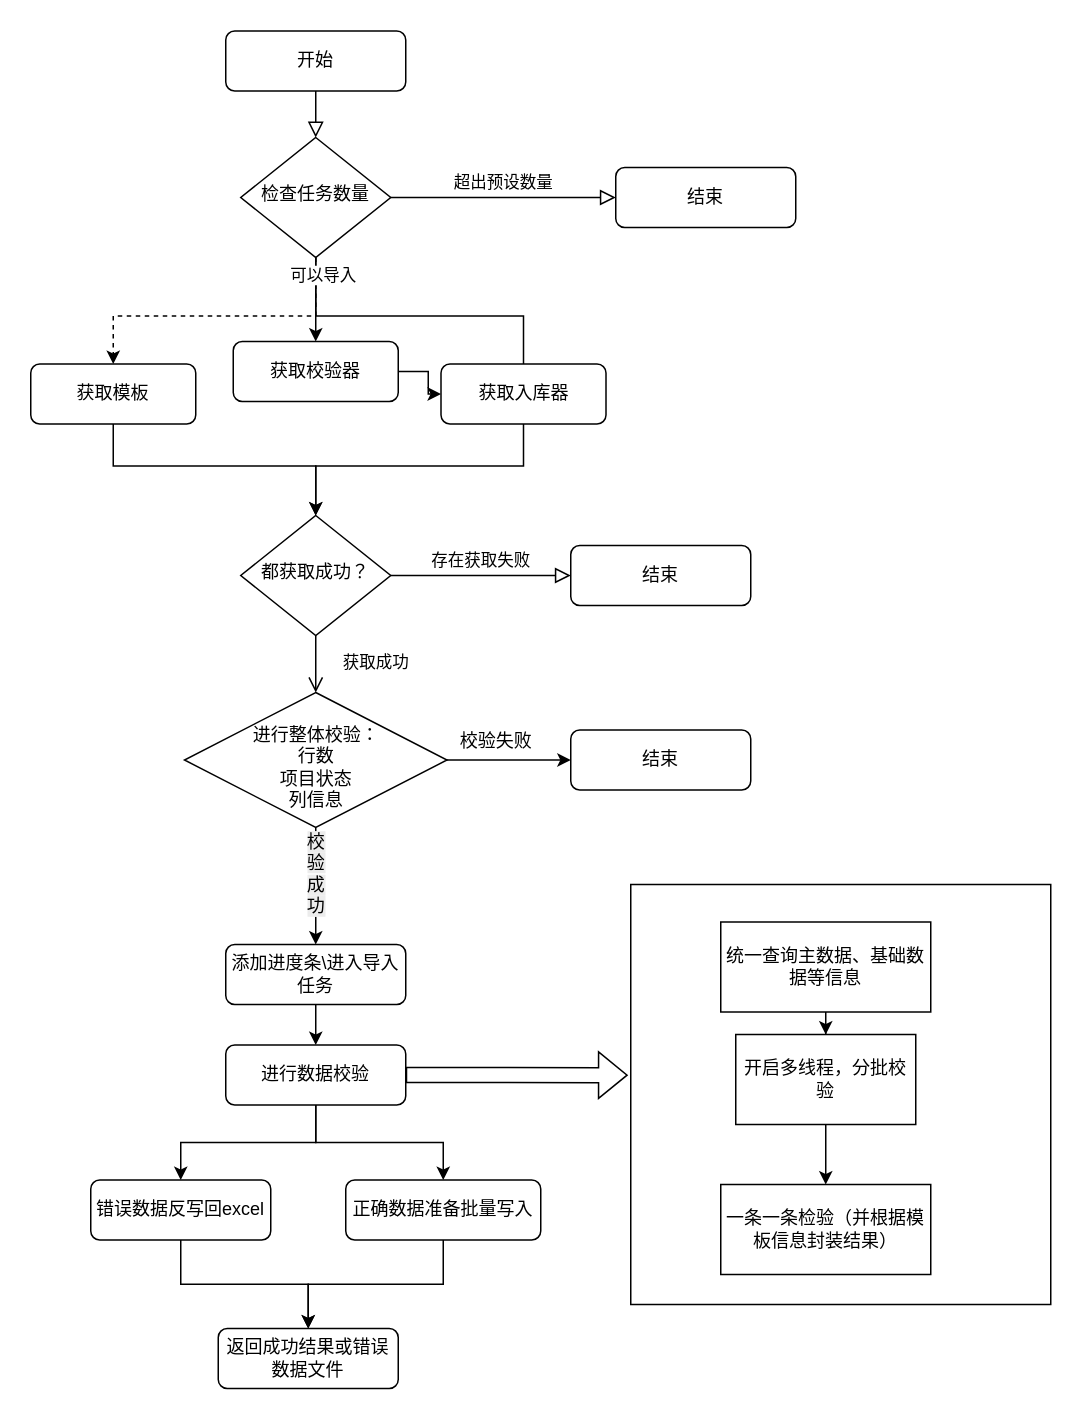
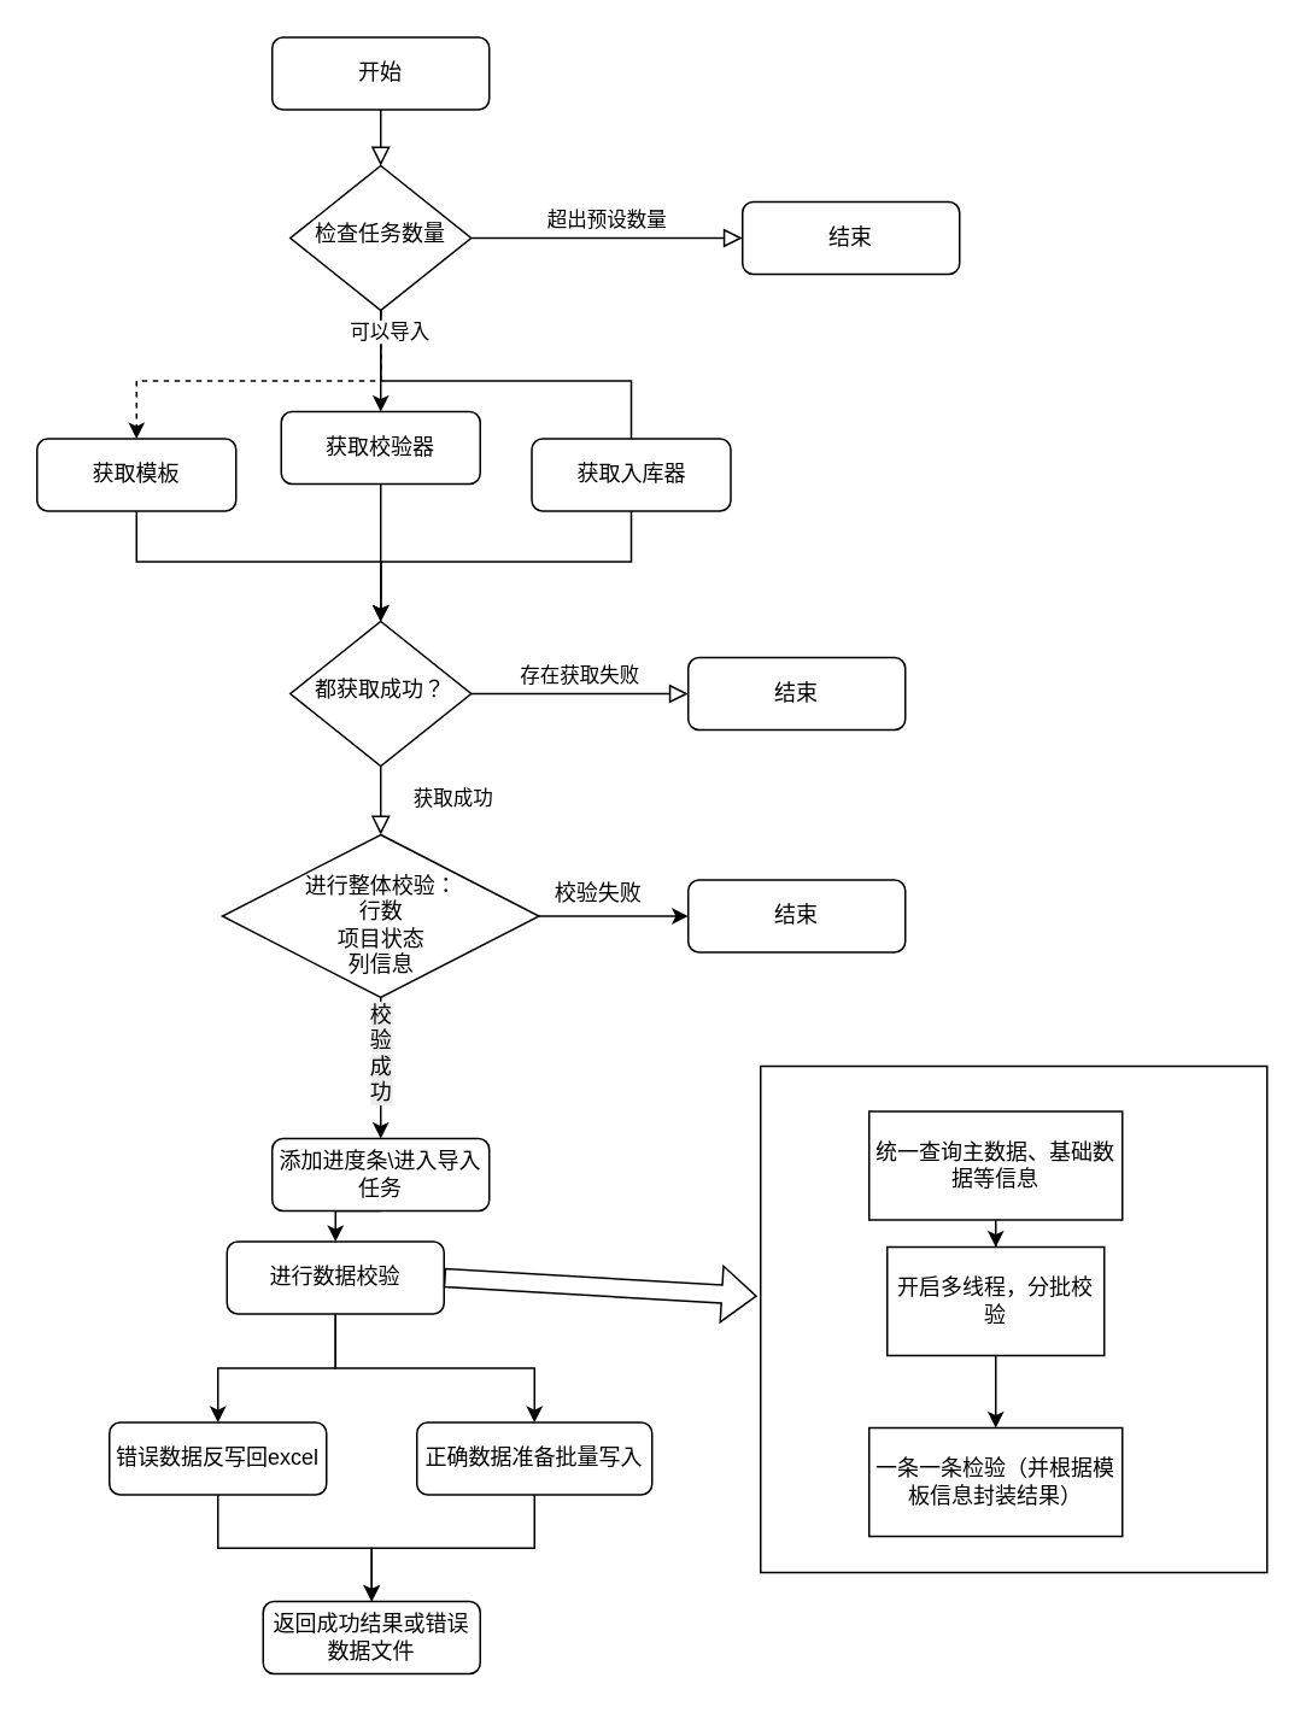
  <mxCell id="0" />
  <mxCell id="1" parent="0" />
  <mxCell id="2" value="" style="rounded=0;html=1;jettySize=auto;orthogonalLoop=1;fontSize=11;endArrow=block;endFill=0;endSize=8;strokeWidth=1;shadow=0;labelBackgroundColor=none;edgeStyle=orthogonalEdgeStyle;" parent="1" source="3" target="9" edge="1"><mxGeometry relative="1" as="geometry" /></mxCell>
  <mxCell id="3" value="开始" style="rounded=1;whiteSpace=wrap;html=1;fontSize=12;glass=0;strokeWidth=1;shadow=0;" parent="1" vertex="1"><mxGeometry x="150" y="20" width="120" height="40" as="geometry" /></mxCell>
  <mxCell id="4" value="超出预设数量" style="edgeStyle=orthogonalEdgeStyle;rounded=0;html=1;jettySize=auto;orthogonalLoop=1;fontSize=11;endArrow=block;endFill=0;endSize=8;strokeWidth=1;shadow=0;labelBackgroundColor=none;" parent="1" source="9" target="10" edge="1"><mxGeometry y="10" relative="1" as="geometry"><mxPoint as="offset" /></mxGeometry></mxCell>
  <mxCell id="5" style="edgeStyle=orthogonalEdgeStyle;rounded=0;orthogonalLoop=1;jettySize=auto;html=1;exitX=0.5;exitY=1;exitDx=0;exitDy=0;entryX=0.5;entryY=0;entryDx=0;entryDy=0;" edge="1" parent="1" source="9" target="18"><mxGeometry relative="1" as="geometry" /></mxCell>
  <mxCell id="6" style="edgeStyle=orthogonalEdgeStyle;rounded=0;orthogonalLoop=1;jettySize=auto;html=1;dashed=1;" edge="1" parent="1" source="9" target="16"><mxGeometry relative="1" as="geometry"><Array as="points"><mxPoint x="210" y="210" /><mxPoint x="75" y="210" /></Array></mxGeometry></mxCell>
  <mxCell id="7" style="edgeStyle=orthogonalEdgeStyle;rounded=0;orthogonalLoop=1;jettySize=auto;html=1;entryX=0.5;entryY=0;entryDx=0;entryDy=0;endArrow=none;" edge="1" parent="1" source="9" target="20"><mxGeometry relative="1" as="geometry"><Array as="points"><mxPoint x="210" y="210" /><mxPoint x="349" y="210" /></Array></mxGeometry></mxCell>
  <mxCell id="8" value="可以导入" style="edgeLabel;html=1;align=center;verticalAlign=middle;resizable=0;points=[];" vertex="1" connectable="0" parent="7"><mxGeometry x="-0.899" y="4" relative="1" as="geometry"><mxPoint as="offset" /></mxGeometry></mxCell>
  <mxCell id="9" value="检查任务数量" style="rhombus;whiteSpace=wrap;html=1;shadow=0;fontFamily=Helvetica;fontSize=12;align=center;strokeWidth=1;spacing=6;spacingTop=-4;" parent="1" vertex="1"><mxGeometry x="160" y="91" width="100" height="80" as="geometry" /></mxCell>
  <mxCell id="10" value="结束" style="rounded=1;whiteSpace=wrap;html=1;fontSize=12;glass=0;strokeWidth=1;shadow=0;" parent="1" vertex="1"><mxGeometry x="410" y="111" width="120" height="40" as="geometry" /></mxCell>
- <mxCell id="11" value="获取成功" style="rounded=0;html=1;jettySize=auto;orthogonalLoop=1;fontSize=11;endArrow=open;endFill=0;endSize=8;strokeWidth=1;shadow=0;labelBackgroundColor=none;edgeStyle=orthogonalEdgeStyle;entryX=0.5;entryY=0;entryDx=0;entryDy=0;" parent="1" source="13" target="24" edge="1"><mxGeometry x="0.059" y="40" relative="1" as="geometry"><mxPoint as="offset" /><mxPoint x="210" y="620" as="targetPoint" /><Array as="points" /></mxGeometry></mxCell>
+ <mxCell id="11" value="获取成功" style="rounded=0;html=1;jettySize=auto;orthogonalLoop=1;fontSize=11;endArrow=block;endFill=0;endSize=8;strokeWidth=1;shadow=0;labelBackgroundColor=none;edgeStyle=orthogonalEdgeStyle;entryX=0.5;entryY=0;entryDx=0;entryDy=0;" parent="1" source="13" target="24" edge="1"><mxGeometry x="0.059" y="40" relative="1" as="geometry"><mxPoint as="offset" /><mxPoint x="210" y="620" as="targetPoint" /><Array as="points" /></mxGeometry></mxCell>
  <mxCell id="12" value="存在获取失败" style="edgeStyle=orthogonalEdgeStyle;rounded=0;html=1;jettySize=auto;orthogonalLoop=1;fontSize=11;endArrow=block;endFill=0;endSize=8;strokeWidth=1;shadow=0;labelBackgroundColor=none;" parent="1" source="13" target="14" edge="1"><mxGeometry y="10" relative="1" as="geometry"><mxPoint as="offset" /></mxGeometry></mxCell>
  <mxCell id="13" value="都获取成功？" style="rhombus;whiteSpace=wrap;html=1;shadow=0;fontFamily=Helvetica;fontSize=12;align=center;strokeWidth=1;spacing=6;spacingTop=-4;" parent="1" vertex="1"><mxGeometry x="160" y="343" width="100" height="80" as="geometry" /></mxCell>
  <mxCell id="14" value="结束" style="rounded=1;whiteSpace=wrap;html=1;fontSize=12;glass=0;strokeWidth=1;shadow=0;" parent="1" vertex="1"><mxGeometry x="380" y="363" width="120" height="40" as="geometry" /></mxCell>
  <mxCell id="15" style="edgeStyle=orthogonalEdgeStyle;rounded=0;orthogonalLoop=1;jettySize=auto;html=1;exitX=0.5;exitY=1;exitDx=0;exitDy=0;entryX=0.5;entryY=0;entryDx=0;entryDy=0;" edge="1" parent="1" source="16" target="13"><mxGeometry relative="1" as="geometry"><Array as="points"><mxPoint x="75" y="310" /><mxPoint x="210" y="310" /></Array></mxGeometry></mxCell>
  <mxCell id="16" value="获取模板" style="rounded=1;whiteSpace=wrap;html=1;" vertex="1" parent="1"><mxGeometry x="20" y="242" width="110" height="40" as="geometry" /></mxCell>
- <mxCell id="17" style="edgeStyle=orthogonalEdgeStyle;rounded=0;orthogonalLoop=1;jettySize=auto;html=1;" edge="1" parent="1" source="18" target="20"><mxGeometry relative="1" as="geometry" /></mxCell>
+ <mxCell id="17" style="edgeStyle=orthogonalEdgeStyle;rounded=0;orthogonalLoop=1;jettySize=auto;html=1;entryX=0.5;entryY=0;entryDx=0;entryDy=0;" edge="1" parent="1" source="18" target="13"><mxGeometry relative="1" as="geometry" /></mxCell>
  <mxCell id="18" value="获取校验器" style="rounded=1;whiteSpace=wrap;html=1;" vertex="1" parent="1"><mxGeometry x="155" y="227" width="110" height="40" as="geometry" /></mxCell>
  <mxCell id="19" style="edgeStyle=orthogonalEdgeStyle;rounded=0;orthogonalLoop=1;jettySize=auto;html=1;exitX=0.5;exitY=1;exitDx=0;exitDy=0;entryX=0.5;entryY=0;entryDx=0;entryDy=0;" edge="1" parent="1" source="20" target="13"><mxGeometry relative="1" as="geometry"><Array as="points"><mxPoint x="349" y="310" /><mxPoint x="210" y="310" /></Array></mxGeometry></mxCell>
  <mxCell id="20" value="获取入库器" style="rounded=1;whiteSpace=wrap;html=1;" vertex="1" parent="1"><mxGeometry x="293.5" y="242" width="110" height="40" as="geometry" /></mxCell>
  <mxCell id="21" style="edgeStyle=orthogonalEdgeStyle;rounded=0;orthogonalLoop=1;jettySize=auto;html=1;exitX=1;exitY=0.5;exitDx=0;exitDy=0;entryX=0;entryY=0.5;entryDx=0;entryDy=0;" edge="1" parent="1" source="24" target="25"><mxGeometry relative="1" as="geometry" /></mxCell>
  <mxCell id="22" style="edgeStyle=orthogonalEdgeStyle;rounded=0;orthogonalLoop=1;jettySize=auto;html=1;exitX=0.5;exitY=1;exitDx=0;exitDy=0;entryX=0.5;entryY=0;entryDx=0;entryDy=0;" edge="1" parent="1" source="24" target="28"><mxGeometry relative="1" as="geometry" /></mxCell>
  <mxCell id="23" value="&lt;span style=&quot;font-size: 12px; text-wrap-mode: wrap; background-color: rgb(236, 236, 236);&quot;&gt;校验成功&lt;/span&gt;" style="edgeLabel;html=1;align=center;verticalAlign=middle;resizable=0;points=[];" vertex="1" connectable="0" parent="22"><mxGeometry x="-0.22" y="-1" relative="1" as="geometry"><mxPoint as="offset" /></mxGeometry></mxCell>
  <mxCell id="24" value="&amp;nbsp; &amp;nbsp; &lt;br&gt;进行整体校验：&lt;br&gt;行数&lt;br&gt;项目状态&lt;br&gt;列信息" style="rhombus;whiteSpace=wrap;html=1;shadow=0;fontFamily=Helvetica;fontSize=12;align=center;strokeWidth=1;spacing=6;spacingTop=-4;" vertex="1" parent="1"><mxGeometry x="122.5" y="461" width="175" height="90" as="geometry" /></mxCell>
  <mxCell id="25" value="结束" style="rounded=1;whiteSpace=wrap;html=1;fontSize=12;glass=0;strokeWidth=1;shadow=0;" vertex="1" parent="1"><mxGeometry x="380" y="486" width="120" height="40" as="geometry" /></mxCell>
  <mxCell id="26" value="校验失败" style="text;html=1;align=center;verticalAlign=middle;resizable=0;points=[];autosize=1;strokeColor=none;fillColor=none;" vertex="1" parent="1"><mxGeometry x="295" y="479" width="70" height="30" as="geometry" /></mxCell>
  <mxCell id="27" style="edgeStyle=orthogonalEdgeStyle;rounded=0;orthogonalLoop=1;jettySize=auto;html=1;exitX=0.5;exitY=1;exitDx=0;exitDy=0;entryX=0.5;entryY=0;entryDx=0;entryDy=0;" edge="1" parent="1" source="28" target="31"><mxGeometry relative="1" as="geometry" /></mxCell>
  <mxCell id="28" value="添加进度条\进入导入任务" style="rounded=1;whiteSpace=wrap;html=1;fontSize=12;glass=0;strokeWidth=1;shadow=0;" vertex="1" parent="1"><mxGeometry x="150" y="629" width="120" height="40" as="geometry" /></mxCell>
  <mxCell id="29" style="edgeStyle=orthogonalEdgeStyle;rounded=0;orthogonalLoop=1;jettySize=auto;html=1;exitX=0.5;exitY=1;exitDx=0;exitDy=0;entryX=0.5;entryY=0;entryDx=0;entryDy=0;" edge="1" parent="1" source="31" target="33"><mxGeometry relative="1" as="geometry" /></mxCell>
  <mxCell id="30" style="edgeStyle=orthogonalEdgeStyle;rounded=0;orthogonalLoop=1;jettySize=auto;html=1;exitX=0.5;exitY=1;exitDx=0;exitDy=0;entryX=0.5;entryY=0;entryDx=0;entryDy=0;" edge="1" parent="1" source="31" target="35"><mxGeometry relative="1" as="geometry" /></mxCell>
- <mxCell id="31" value="进行数据校验" style="rounded=1;whiteSpace=wrap;html=1;fontSize=12;glass=0;strokeWidth=1;shadow=0;" vertex="1" parent="1"><mxGeometry x="150" y="696" width="120" height="40" as="geometry" /></mxCell>
+ <mxCell id="31" value="进行数据校验" style="rounded=1;whiteSpace=wrap;html=1;fontSize=12;glass=0;strokeWidth=1;shadow=0;" vertex="1" parent="1"><mxGeometry x="125" y="686" width="120" height="40" as="geometry" /></mxCell>
  <mxCell id="32" style="edgeStyle=orthogonalEdgeStyle;rounded=0;orthogonalLoop=1;jettySize=auto;html=1;exitX=0.5;exitY=1;exitDx=0;exitDy=0;" edge="1" parent="1" source="33" target="36"><mxGeometry relative="1" as="geometry" /></mxCell>
  <mxCell id="33" value="错误数据反写回excel" style="rounded=1;whiteSpace=wrap;html=1;fontSize=12;glass=0;strokeWidth=1;shadow=0;" vertex="1" parent="1"><mxGeometry x="60" y="786" width="120" height="40" as="geometry" /></mxCell>
  <mxCell id="34" style="edgeStyle=orthogonalEdgeStyle;rounded=0;orthogonalLoop=1;jettySize=auto;html=1;exitX=0.5;exitY=1;exitDx=0;exitDy=0;entryX=0.5;entryY=0;entryDx=0;entryDy=0;" edge="1" parent="1" source="35" target="36"><mxGeometry relative="1" as="geometry" /></mxCell>
  <mxCell id="35" value="正确数据准备批量写入" style="rounded=1;whiteSpace=wrap;html=1;fontSize=12;glass=0;strokeWidth=1;shadow=0;" vertex="1" parent="1"><mxGeometry x="230" y="786" width="130" height="40" as="geometry" /></mxCell>
  <mxCell id="36" value="返回成功结果或错误数据文件" style="rounded=1;whiteSpace=wrap;html=1;fontSize=12;glass=0;strokeWidth=1;shadow=0;" vertex="1" parent="1"><mxGeometry x="145" y="885" width="120" height="40" as="geometry" /></mxCell>
  <mxCell id="37" value="" style="whiteSpace=wrap;html=1;aspect=fixed;" vertex="1" parent="1"><mxGeometry x="420" y="589" width="280" height="280" as="geometry" /></mxCell>
  <mxCell id="38" value="" style="shape=flexArrow;endArrow=classic;html=1;rounded=0;exitX=1;exitY=0.5;exitDx=0;exitDy=0;entryX=-0.007;entryY=0.454;entryDx=0;entryDy=0;entryPerimeter=0;" edge="1" parent="1" source="31" target="37"><mxGeometry width="50" height="50" relative="1" as="geometry"><mxPoint x="340" y="749" as="sourcePoint" /><mxPoint x="390" y="699" as="targetPoint" /></mxGeometry></mxCell>
  <mxCell id="39" style="edgeStyle=orthogonalEdgeStyle;rounded=0;orthogonalLoop=1;jettySize=auto;html=1;exitX=0.5;exitY=1;exitDx=0;exitDy=0;" edge="1" parent="1" source="40" target="43"><mxGeometry relative="1" as="geometry" /></mxCell>
  <mxCell id="40" value="统一查询主数据、基础数据等信息" style="rounded=0;whiteSpace=wrap;html=1;" vertex="1" parent="1"><mxGeometry x="480" y="614" width="140" height="60" as="geometry" /></mxCell>
  <mxCell id="41" value="一条一条检验（并根据模板信息封装结果）" style="rounded=0;whiteSpace=wrap;html=1;" vertex="1" parent="1"><mxGeometry x="480" y="789" width="140" height="60" as="geometry" /></mxCell>
  <mxCell id="42" style="edgeStyle=orthogonalEdgeStyle;rounded=0;orthogonalLoop=1;jettySize=auto;html=1;exitX=0.5;exitY=1;exitDx=0;exitDy=0;" edge="1" parent="1" source="43" target="41"><mxGeometry relative="1" as="geometry" /></mxCell>
  <mxCell id="43" value="开启多线程，分批校验" style="rounded=0;whiteSpace=wrap;html=1;" vertex="1" parent="1"><mxGeometry x="490" y="689" width="120" height="60" as="geometry" /></mxCell>
